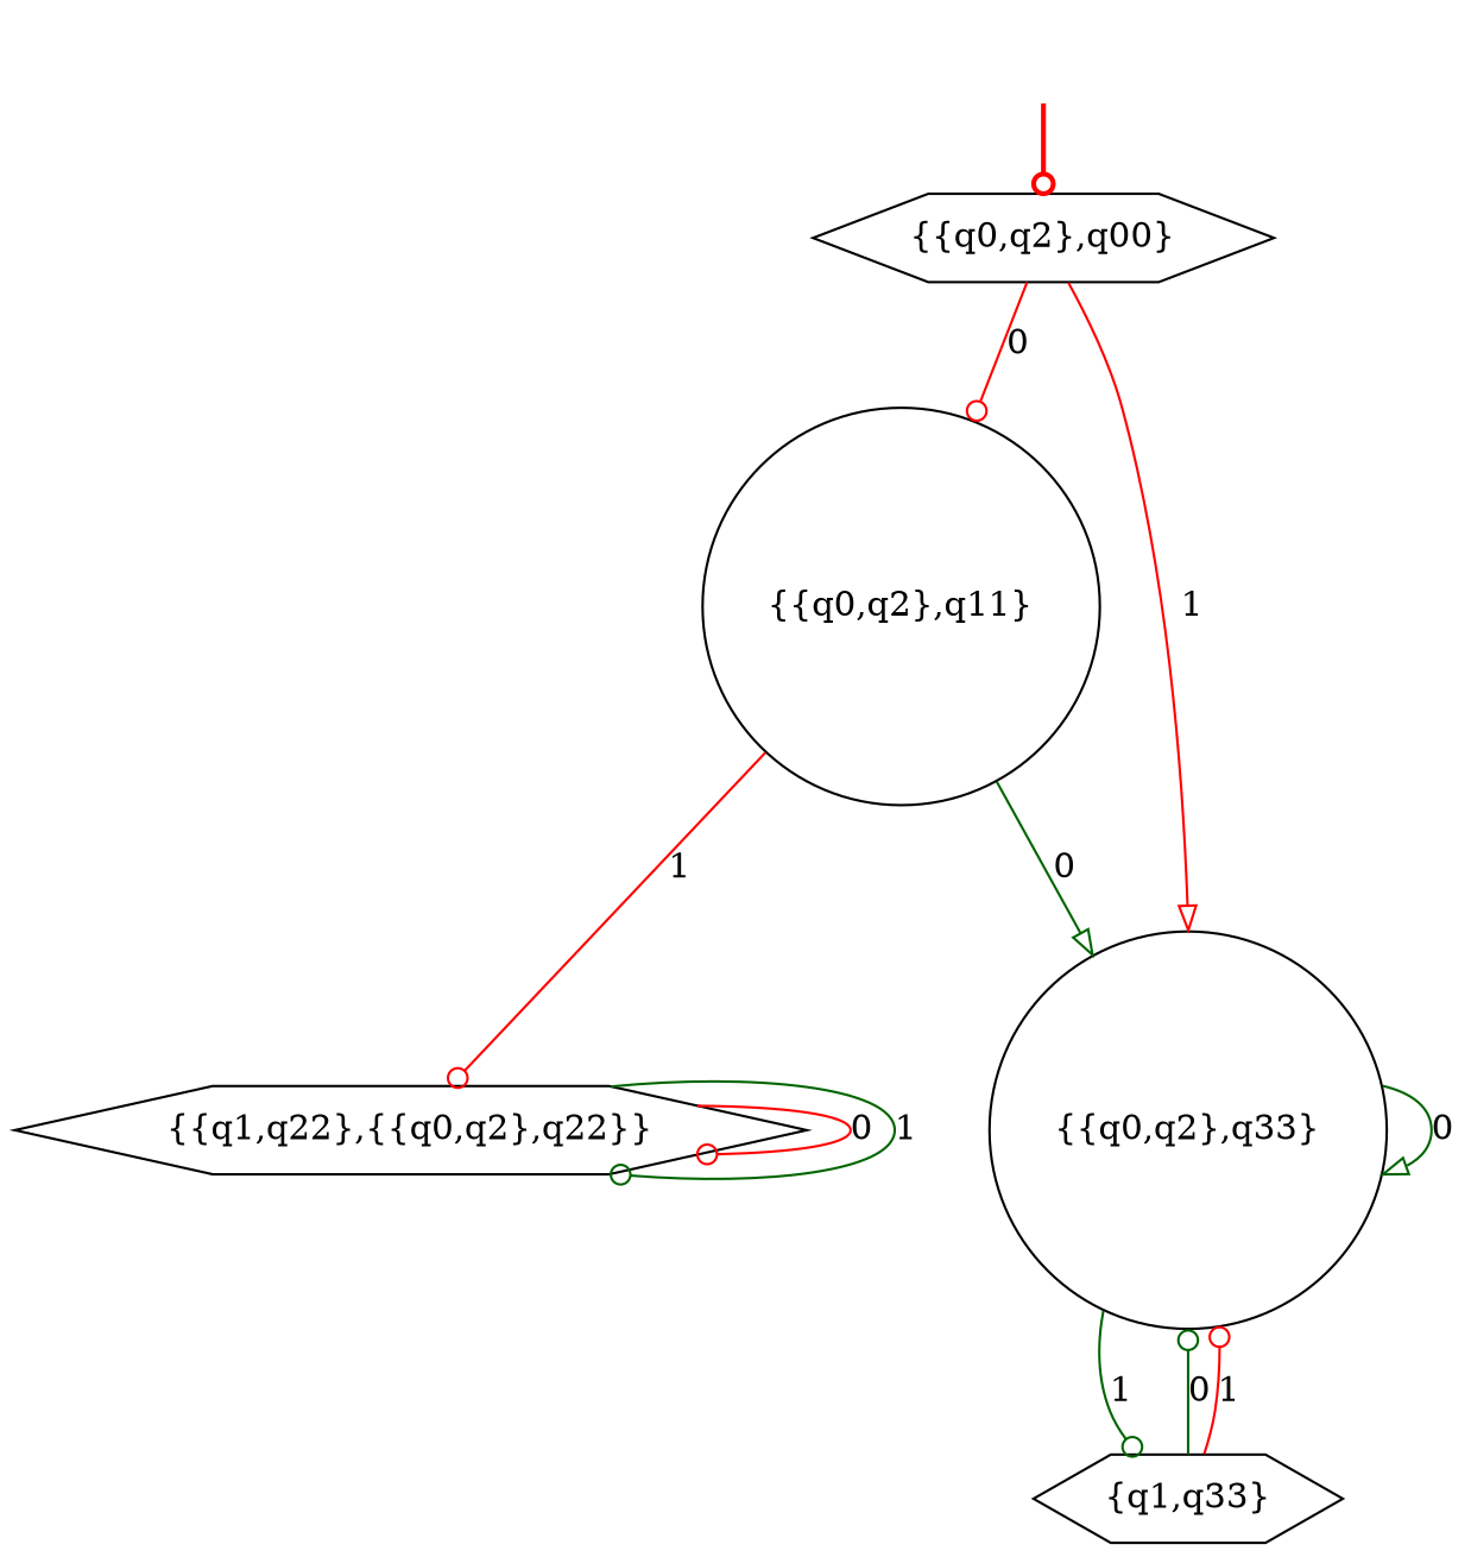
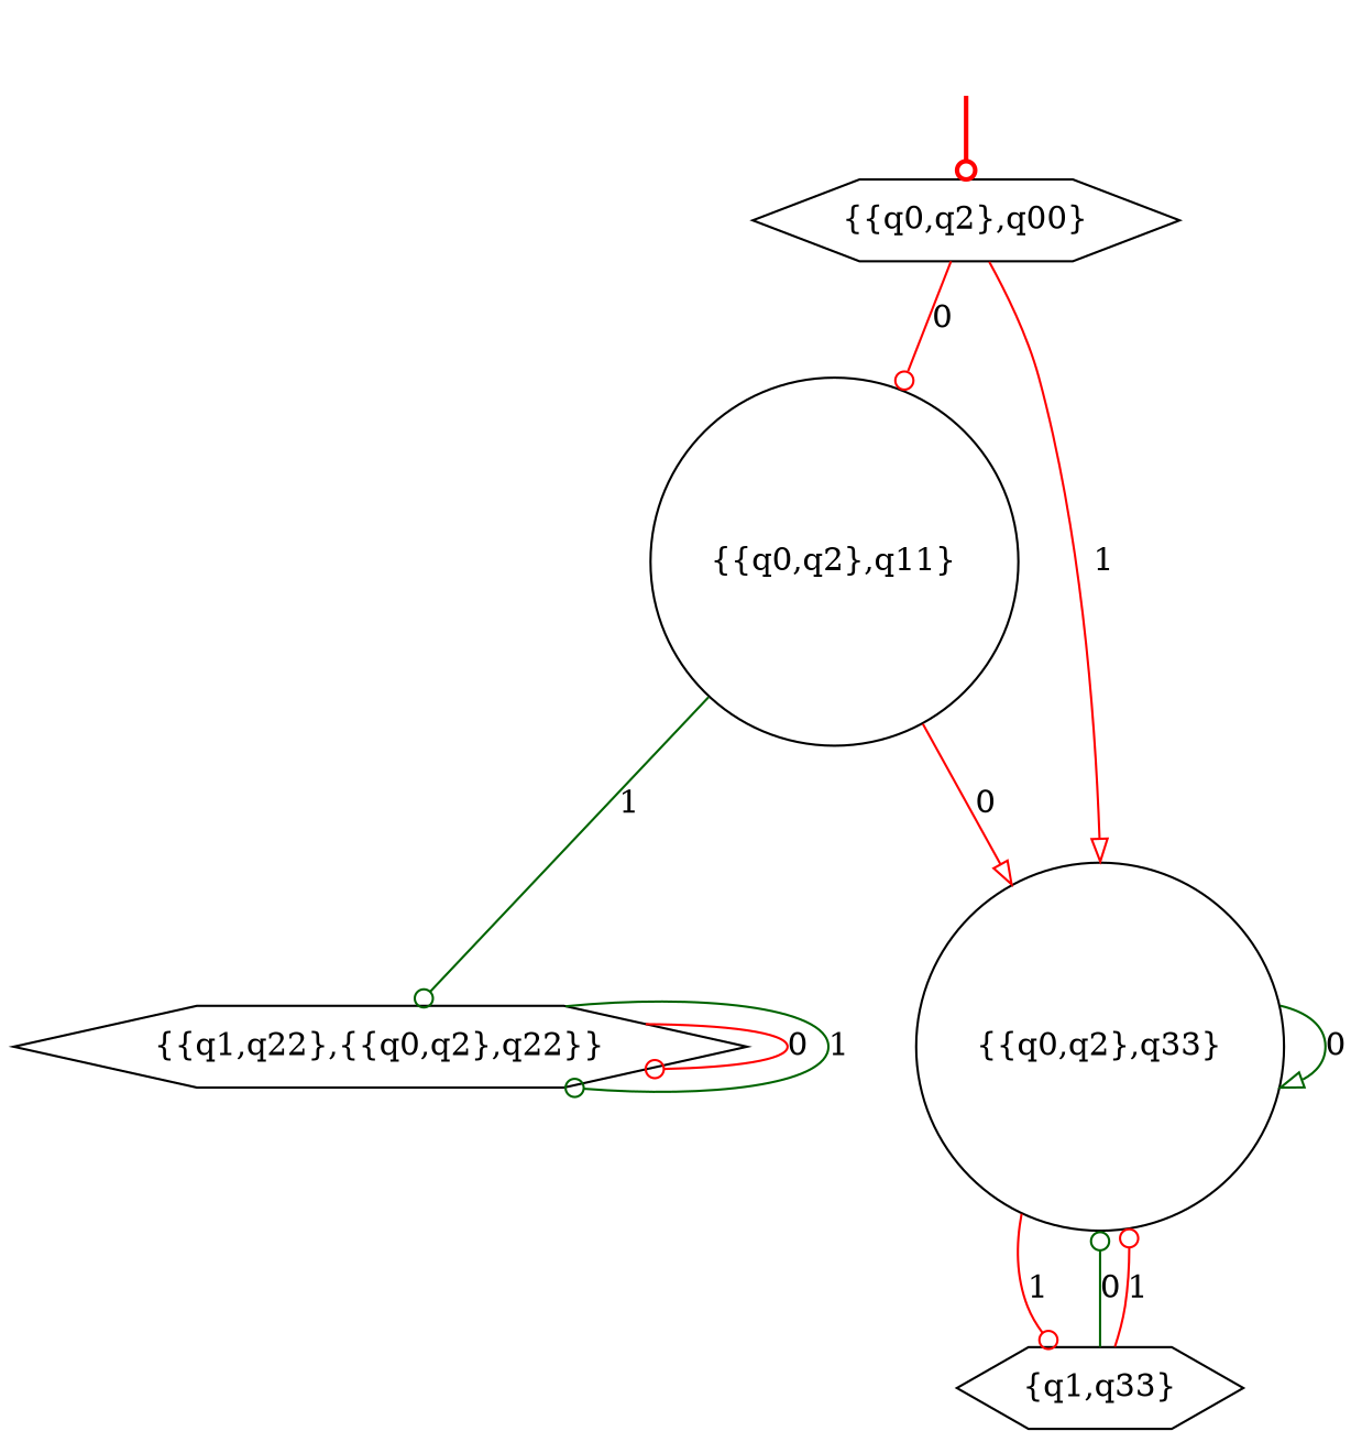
  digraph {
    node [shape=hexagon]
    edge [arrowhead=odot color=darkgreen]
    fake [style=invisible shape=""]
    "{{q0,q2},q00}" [root=true]
    "{{q0,q2},q11}" [shape=circle]
    "{{q0,q2},q33}" [shape=circle]
    "{{q1,q22},{{q0,q2},q22}}"
    "{q1,q33}"
    fake -> "{{q0,q2},q00}" [color=red style=bold]
    "{{q0,q2},q00}" -> "{{q0,q2},q11}" [color=red label=0]
    "{{q0,q2},q00}" -> "{{q0,q2},q33}" [arrowhead=onormal color=red label=1]
-   "{{q0,q2},q11}" -> "{{q0,q2},q33}" [arrowhead=onormal label=0]
-   "{{q0,q2},q11}" -> "{{q1,q22},{{q0,q2},q22}}" [color=red label=1]
+   "{{q0,q2},q11}" -> "{{q0,q2},q33}" [arrowhead=onormal color=red label=0]
+   "{{q0,q2},q11}" -> "{{q1,q22},{{q0,q2},q22}}" [label=1]
    "{{q0,q2},q33}" -> "{{q0,q2},q33}" [arrowhead=onormal label=0]
-   "{{q0,q2},q33}" -> "{q1,q33}" [label=1]
+   "{{q0,q2},q33}" -> "{q1,q33}" [color=red label=1]
    "{{q1,q22},{{q0,q2},q22}}" -> "{{q1,q22},{{q0,q2},q22}}" [color=red label=0]
    "{{q1,q22},{{q0,q2},q22}}" -> "{{q1,q22},{{q0,q2},q22}}" [label=1]
    "{q1,q33}" -> "{{q0,q2},q33}" [label=0]
    "{q1,q33}" -> "{{q0,q2},q33}" [color=red label=1]
  }
